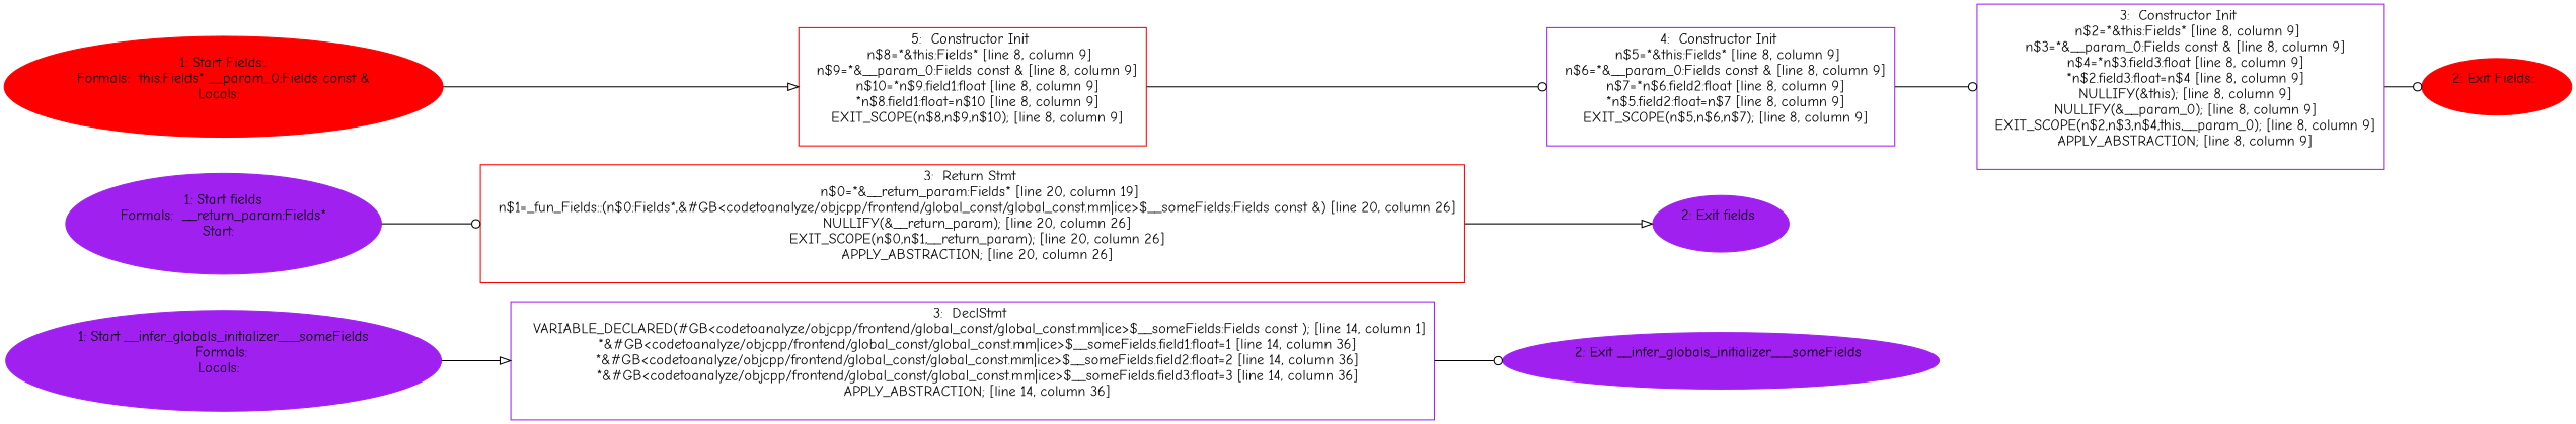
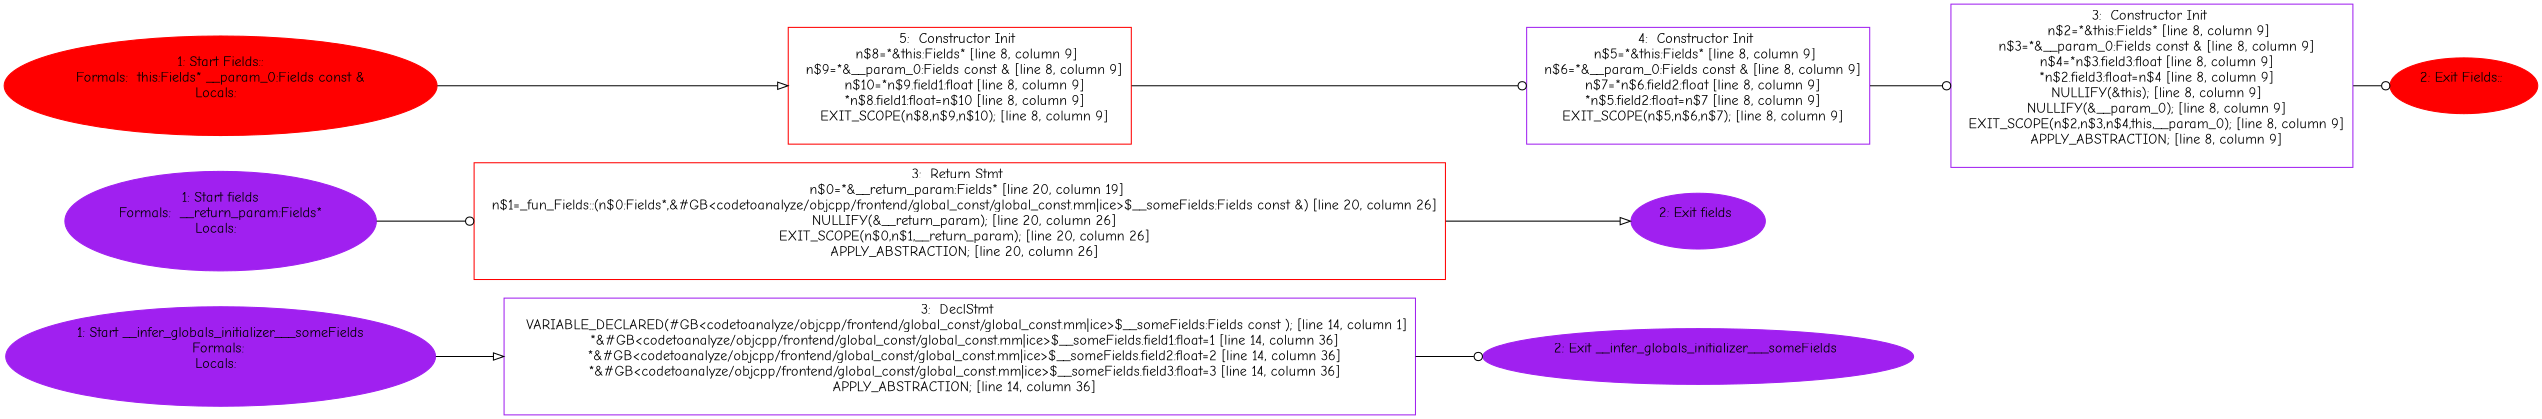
  digraph {
    rankdir=LR
    fontname="Comic Neue"
    node [color=purple style=filled fontname="Comic Neue"]
    edge [arrowhead=odot fontname="Comic Neue"]
    n1 [label="1: Start __infer_globals_initializer___someFields\nFormals: \nLocals:  \n  "]
    n2 [label="3:  DeclStmt \n   VARIABLE_DECLARED(#GB<codetoanalyze/objcpp/frontend/global_const/global_const.mm|ice>$__someFields:Fields const ); [line 14, column 1]\n  *&#GB<codetoanalyze/objcpp/frontend/global_const/global_const.mm|ice>$__someFields.field1:float=1 [line 14, column 36]\n  *&#GB<codetoanalyze/objcpp/frontend/global_const/global_const.mm|ice>$__someFields.field2:float=2 [line 14, column 36]\n  *&#GB<codetoanalyze/objcpp/frontend/global_const/global_const.mm|ice>$__someFields.field3:float=3 [line 14, column 36]\n  APPLY_ABSTRACTION; [line 14, column 36]\n " shape=box style=""]
    n3 [label="2: Exit __infer_globals_initializer___someFields \n  "]
-   n4 [label="1: Start fields\nFormals:  __return_param:Fields*\nStart:  \n  "]
+   n4 [label="1: Start fields\nFormals:  __return_param:Fields*\nLocals:  \n  "]
    n5 [label="3:  Return Stmt \n   n$0=*&__return_param:Fields* [line 20, column 19]\n  n$1=_fun_Fields::(n$0:Fields*,&#GB<codetoanalyze/objcpp/frontend/global_const/global_const.mm|ice>$__someFields:Fields const &) [line 20, column 26]\n  NULLIFY(&__return_param); [line 20, column 26]\n  EXIT_SCOPE(n$0,n$1,__return_param); [line 20, column 26]\n  APPLY_ABSTRACTION; [line 20, column 26]\n " shape=box color=red style=""]
    n6 [label="2: Exit fields \n  "]
    n7 [color=red label="1: Start Fields::\nFormals:  this:Fields* __param_0:Fields const &\nLocals:  \n  "]
    n8 [label="5:  Constructor Init \n   n$8=*&this:Fields* [line 8, column 9]\n  n$9=*&__param_0:Fields const & [line 8, column 9]\n  n$10=*n$9.field1:float [line 8, column 9]\n  *n$8.field1:float=n$10 [line 8, column 9]\n  EXIT_SCOPE(n$8,n$9,n$10); [line 8, column 9]\n " shape=box color=red style=""]
    n9 [label="4:  Constructor Init \n   n$5=*&this:Fields* [line 8, column 9]\n  n$6=*&__param_0:Fields const & [line 8, column 9]\n  n$7=*n$6.field2:float [line 8, column 9]\n  *n$5.field2:float=n$7 [line 8, column 9]\n  EXIT_SCOPE(n$5,n$6,n$7); [line 8, column 9]\n " shape=box style=""]
    n10 [color=red label="2: Exit Fields:: \n  "]
    n11 [label="3:  Constructor Init \n   n$2=*&this:Fields* [line 8, column 9]\n  n$3=*&__param_0:Fields const & [line 8, column 9]\n  n$4=*n$3.field3:float [line 8, column 9]\n  *n$2.field3:float=n$4 [line 8, column 9]\n  NULLIFY(&this); [line 8, column 9]\n  NULLIFY(&__param_0); [line 8, column 9]\n  EXIT_SCOPE(n$2,n$3,n$4,this,__param_0); [line 8, column 9]\n  APPLY_ABSTRACTION; [line 8, column 9]\n " shape=box style=""]
    n1 -> n2 [arrowhead=onormal]
    n2 -> n3
    n4 -> n5
    n5 -> n6 [arrowhead=onormal]
    n7 -> n8 [arrowhead=onormal]
    n8 -> n9
    n9 -> n11
    n11 -> n10
  }
